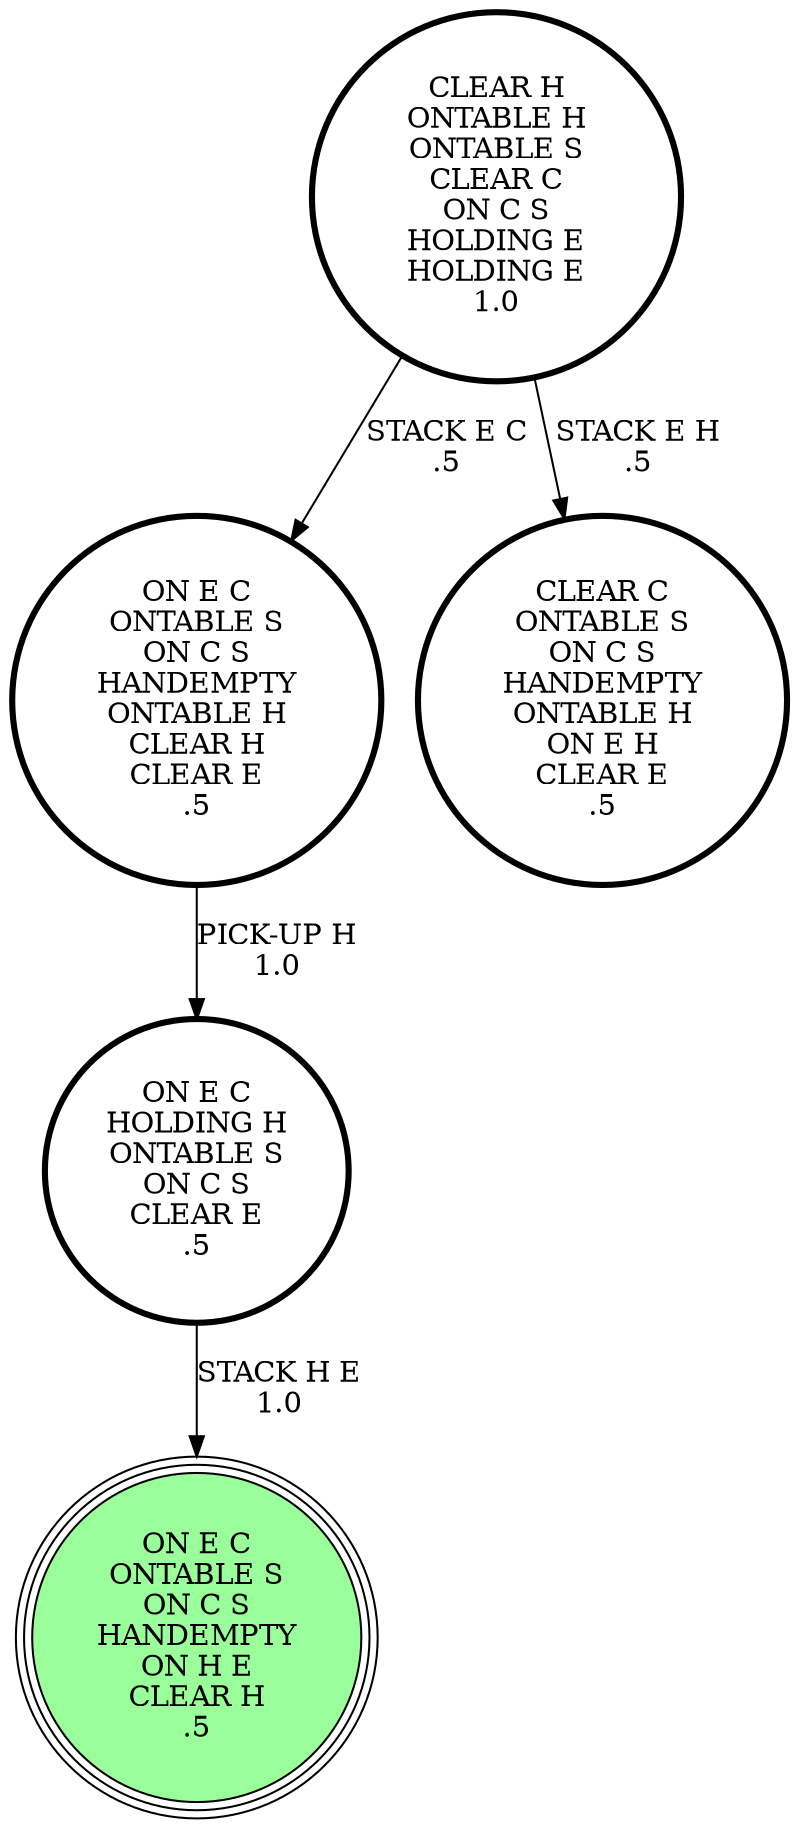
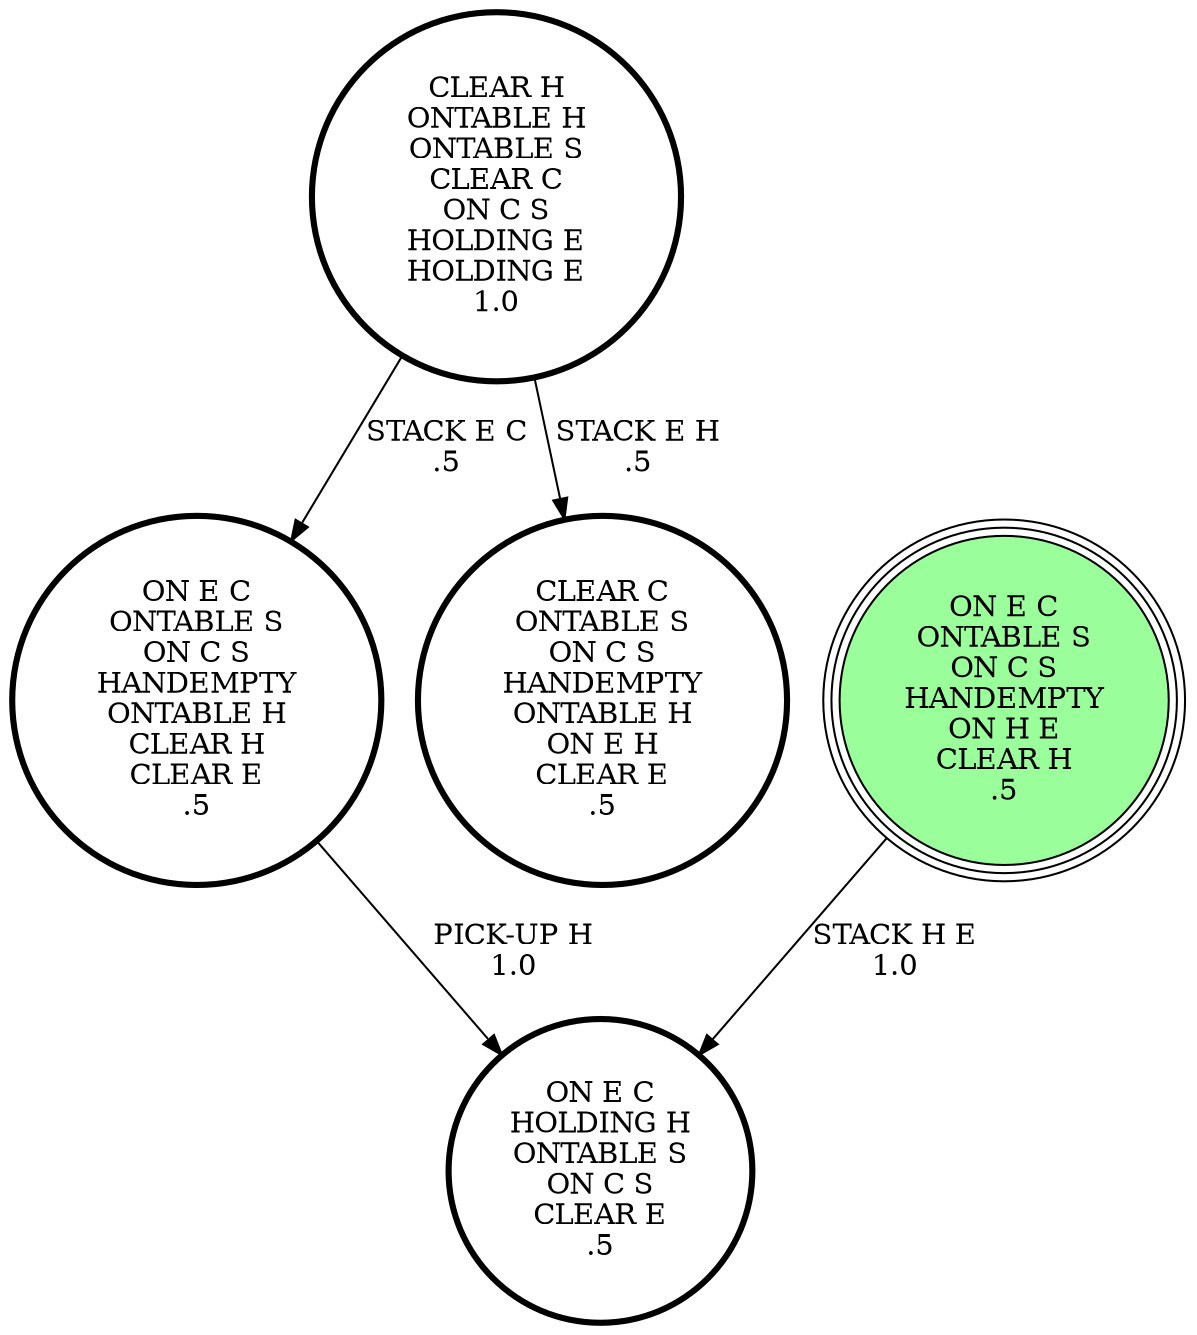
  digraph {
    node [penwidth=3 shape=circle]
    "CLEAR H\nONTABLE H\nONTABLE S\nCLEAR C\nON C S\nHOLDING E\nHOLDING E\n1.0\n"
    "ON E C\nONTABLE S\nON C S\nHANDEMPTY\nONTABLE H\nCLEAR H\nCLEAR E\n.5\n"
    "CLEAR C\nONTABLE S\nON C S\nHANDEMPTY\nONTABLE H\nON E H\nCLEAR E\n.5\n"
    "ON E C\nHOLDING H\nONTABLE S\nON C S\nCLEAR E\n.5\n"
    "ON E C\nONTABLE S\nON C S\nHANDEMPTY\nON H E\nCLEAR H\n.5\n" [fillcolor=palegreen1 peripheries=3 style=filled penwidth=""]
    "CLEAR H\nONTABLE H\nONTABLE S\nCLEAR C\nON C S\nHOLDING E\nHOLDING E\n1.0\n" -> "ON E C\nONTABLE S\nON C S\nHANDEMPTY\nONTABLE H\nCLEAR H\nCLEAR E\n.5\n" [label="STACK E C\n.5\n"]
    "CLEAR H\nONTABLE H\nONTABLE S\nCLEAR C\nON C S\nHOLDING E\nHOLDING E\n1.0\n" -> "CLEAR C\nONTABLE S\nON C S\nHANDEMPTY\nONTABLE H\nON E H\nCLEAR E\n.5\n" [label="STACK E H\n.5\n"]
    "ON E C\nONTABLE S\nON C S\nHANDEMPTY\nONTABLE H\nCLEAR H\nCLEAR E\n.5\n" -> "ON E C\nHOLDING H\nONTABLE S\nON C S\nCLEAR E\n.5\n" [label="PICK-UP H\n1.0\n"]
-   "ON E C\nHOLDING H\nONTABLE S\nON C S\nCLEAR E\n.5\n" -> "ON E C\nONTABLE S\nON C S\nHANDEMPTY\nON H E\nCLEAR H\n.5\n" [label="STACK H E\n1.0\n"]
+   "ON E C\nONTABLE S\nON C S\nHANDEMPTY\nON H E\nCLEAR H\n.5\n" -> "ON E C\nHOLDING H\nONTABLE S\nON C S\nCLEAR E\n.5\n" [label="STACK H E\n1.0\n"]
  }
